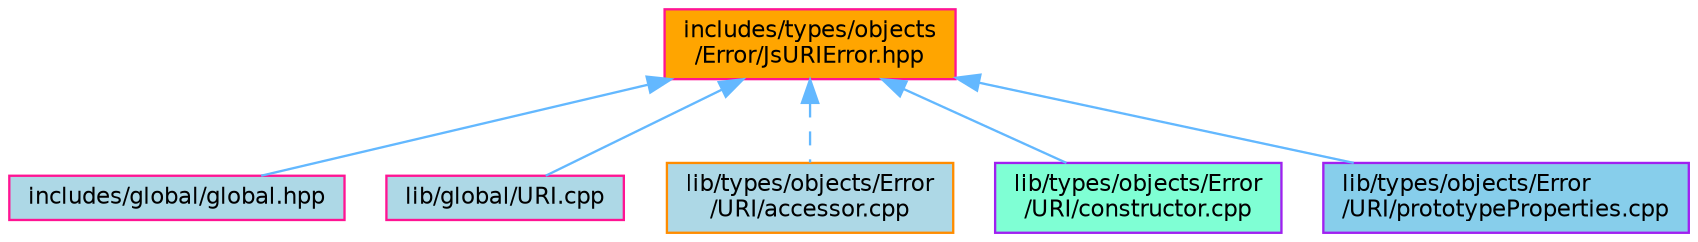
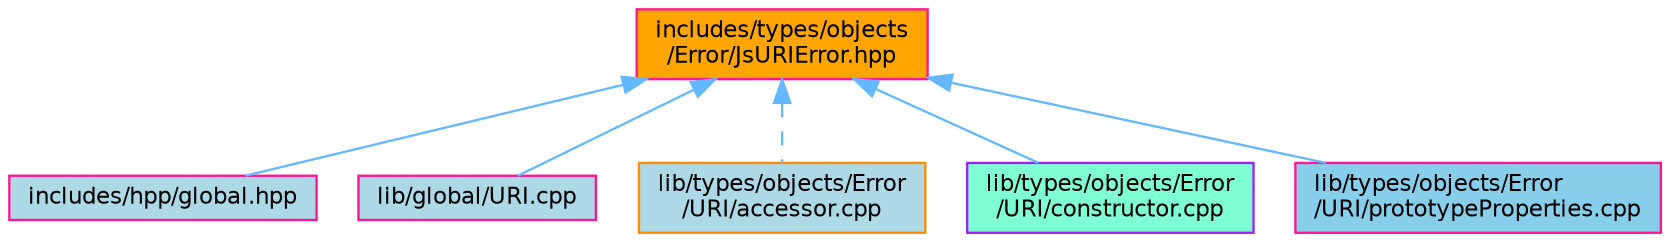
  digraph {
    fontname="DejaVu Sans"
    node [color=deeppink fillcolor=lightblue fontname="DejaVu Sans" fontsize=10 shape=box style=filled]
    edge [color=steelblue1 dir=back fontname="DejaVu Sans" fontsize=10 labelfontname=Helvetica labelfontsize=10 style=solid]
    n1 [fillcolor=orange fontcolor=black height=0.2 label="includes/types/objects\l/Error/JsURIError.hpp" width=0.4]
-   n2 [height=0.2 label="includes/global/global.hpp" width=0.4]
+   n2 [height=0.2 label="includes/hpp/global.hpp" width=0.4]
    n3 [height=0.2 label="lib/global/URI.cpp" width=0.4]
    n4 [color=darkorange height=0.2 label="lib/types/objects/Error\l/URI/accessor.cpp" width=0.4]
    n5 [color=purple fillcolor=aquamarine height=0.2 label="lib/types/objects/Error\l/URI/constructor.cpp" width=0.4]
-   n6 [color=purple fillcolor=skyblue height=0.2 label="lib/types/objects/Error\l/URI/prototypeProperties.cpp" width=0.4]
+   n6 [fillcolor=skyblue height=0.2 label="lib/types/objects/Error\l/URI/prototypeProperties.cpp" width=0.4]
    n1 -> n2
    n1 -> n3
    n1 -> n4 [style=dashed]
    n1 -> n5
    n1 -> n6
  }
